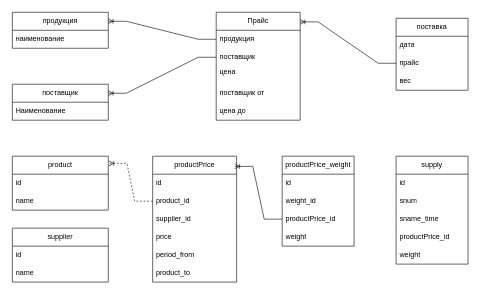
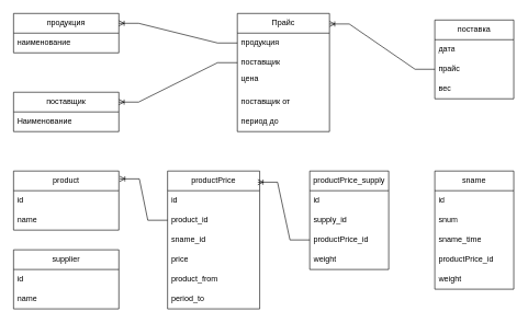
  <mxCell id="0" />
  <mxCell id="1" parent="0" />
  <mxCell id="2" value="поставщик" style="swimlane;fontStyle=0;childLayout=stackLayout;horizontal=1;startSize=30;horizontalStack=0;resizeParent=1;resizeParentMax=0;resizeLast=0;collapsible=1;marginBottom=0;whiteSpace=wrap;html=1;" parent="1" vertex="1"><mxGeometry x="20" y="140" width="160" height="60" as="geometry" /></mxCell>
  <mxCell id="3" value="Наименование" style="text;strokeColor=none;fillColor=none;align=left;verticalAlign=middle;spacingLeft=4;spacingRight=4;overflow=hidden;points=[[0,0.5],[1,0.5]];portConstraint=eastwest;rotatable=0;whiteSpace=wrap;html=1;" parent="2" vertex="1"><mxGeometry y="30" width="160" height="30" as="geometry" /></mxCell>
  <mxCell id="4" value="продукция" style="swimlane;fontStyle=0;childLayout=stackLayout;horizontal=1;startSize=30;horizontalStack=0;resizeParent=1;resizeParentMax=0;resizeLast=0;collapsible=1;marginBottom=0;whiteSpace=wrap;html=1;" parent="1" vertex="1"><mxGeometry x="20" y="20" width="160" height="60" as="geometry" /></mxCell>
  <mxCell id="5" value="наименование" style="text;strokeColor=none;fillColor=none;align=left;verticalAlign=middle;spacingLeft=4;spacingRight=4;overflow=hidden;points=[[0,0.5],[1,0.5]];portConstraint=eastwest;rotatable=0;whiteSpace=wrap;html=1;" parent="4" vertex="1"><mxGeometry y="30" width="160" height="30" as="geometry" /></mxCell>
  <mxCell id="6" value="поставка" style="swimlane;fontStyle=0;childLayout=stackLayout;horizontal=1;startSize=30;horizontalStack=0;resizeParent=1;resizeParentMax=0;resizeLast=0;collapsible=1;marginBottom=0;whiteSpace=wrap;html=1;" parent="1" vertex="1"><mxGeometry x="660" y="30" width="120" height="120" as="geometry" /></mxCell>
  <mxCell id="7" value="дата" style="text;strokeColor=none;fillColor=none;align=left;verticalAlign=middle;spacingLeft=4;spacingRight=4;overflow=hidden;points=[[0,0.5],[1,0.5]];portConstraint=eastwest;rotatable=0;whiteSpace=wrap;html=1;" parent="6" vertex="1"><mxGeometry y="30" width="120" height="30" as="geometry" /></mxCell>
  <mxCell id="8" value="прайс" style="text;strokeColor=none;fillColor=none;align=left;verticalAlign=middle;spacingLeft=4;spacingRight=4;overflow=hidden;points=[[0,0.5],[1,0.5]];portConstraint=eastwest;rotatable=0;whiteSpace=wrap;html=1;" parent="6" vertex="1"><mxGeometry y="60" width="120" height="30" as="geometry" /></mxCell>
  <mxCell id="9" value="вес" style="text;strokeColor=none;fillColor=none;align=left;verticalAlign=middle;spacingLeft=4;spacingRight=4;overflow=hidden;points=[[0,0.5],[1,0.5]];portConstraint=eastwest;rotatable=0;whiteSpace=wrap;html=1;" parent="6" vertex="1"><mxGeometry y="90" width="120" height="30" as="geometry" /></mxCell>
  <mxCell id="10" value="" style="edgeStyle=entityRelationEdgeStyle;fontSize=12;html=1;endArrow=ERoneToMany;rounded=0;entryX=1;entryY=0.089;entryDx=0;entryDy=0;entryPerimeter=0;" parent="1" source="8" target="27" edge="1"><mxGeometry width="100" height="100" relative="1" as="geometry"><mxPoint x="420" y="490" as="sourcePoint" /><mxPoint x="520" y="390" as="targetPoint" /></mxGeometry></mxCell>
  <mxCell id="11" value="supplier" style="swimlane;fontStyle=0;childLayout=stackLayout;horizontal=1;startSize=30;horizontalStack=0;resizeParent=1;resizeParentMax=0;resizeLast=0;collapsible=1;marginBottom=0;whiteSpace=wrap;html=1;" parent="1" vertex="1"><mxGeometry x="20" y="380" width="160" height="90" as="geometry" /></mxCell>
  <mxCell id="12" value="id" style="text;strokeColor=none;fillColor=none;align=left;verticalAlign=middle;spacingLeft=4;spacingRight=4;overflow=hidden;points=[[0,0.5],[1,0.5]];portConstraint=eastwest;rotatable=0;whiteSpace=wrap;html=1;" parent="11" vertex="1"><mxGeometry y="30" width="160" height="30" as="geometry" /></mxCell>
  <mxCell id="13" value="&lt;span style=&quot;background-color: initial;&quot;&gt;name&lt;/span&gt;" style="text;strokeColor=none;fillColor=none;align=left;verticalAlign=middle;spacingLeft=4;spacingRight=4;overflow=hidden;points=[[0,0.5],[1,0.5]];portConstraint=eastwest;rotatable=0;whiteSpace=wrap;html=1;" parent="11" vertex="1"><mxGeometry y="60" width="160" height="30" as="geometry" /></mxCell>
  <mxCell id="14" value="productPrice" style="swimlane;fontStyle=0;childLayout=stackLayout;horizontal=1;startSize=30;horizontalStack=0;resizeParent=1;resizeParentMax=0;resizeLast=0;collapsible=1;marginBottom=0;whiteSpace=wrap;html=1;" parent="1" vertex="1"><mxGeometry x="254" y="260" width="140" height="210" as="geometry" /></mxCell>
  <mxCell id="15" value="id" style="text;strokeColor=none;fillColor=none;align=left;verticalAlign=middle;spacingLeft=4;spacingRight=4;overflow=hidden;points=[[0,0.5],[1,0.5]];portConstraint=eastwest;rotatable=0;whiteSpace=wrap;html=1;" parent="14" vertex="1"><mxGeometry y="30" width="140" height="30" as="geometry" /></mxCell>
  <mxCell id="16" value="&lt;span style=&quot;text-align: center;&quot;&gt;product&lt;/span&gt;_id" style="text;strokeColor=none;fillColor=none;align=left;verticalAlign=middle;spacingLeft=4;spacingRight=4;overflow=hidden;points=[[0,0.5],[1,0.5]];portConstraint=eastwest;rotatable=0;whiteSpace=wrap;html=1;" parent="14" vertex="1"><mxGeometry y="60" width="140" height="30" as="geometry" /></mxCell>
- <mxCell id="17" value="supplier_id" style="text;strokeColor=none;fillColor=none;align=left;verticalAlign=middle;spacingLeft=4;spacingRight=4;overflow=hidden;points=[[0,0.5],[1,0.5]];portConstraint=eastwest;rotatable=0;whiteSpace=wrap;html=1;" parent="14" vertex="1"><mxGeometry y="90" width="140" height="30" as="geometry" /></mxCell>
+ <mxCell id="17" value="sname_id" style="text;strokeColor=none;fillColor=none;align=left;verticalAlign=middle;spacingLeft=4;spacingRight=4;overflow=hidden;points=[[0,0.5],[1,0.5]];portConstraint=eastwest;rotatable=0;whiteSpace=wrap;html=1;" parent="14" vertex="1"><mxGeometry y="90" width="140" height="30" as="geometry" /></mxCell>
  <mxCell id="18" value="price" style="text;strokeColor=none;fillColor=none;align=left;verticalAlign=middle;spacingLeft=4;spacingRight=4;overflow=hidden;points=[[0,0.5],[1,0.5]];portConstraint=eastwest;rotatable=0;whiteSpace=wrap;html=1;" parent="14" vertex="1"><mxGeometry y="120" width="140" height="30" as="geometry" /></mxCell>
- <mxCell id="19" value="period_from" style="text;strokeColor=none;fillColor=none;align=left;verticalAlign=middle;spacingLeft=4;spacingRight=4;overflow=hidden;points=[[0,0.5],[1,0.5]];portConstraint=eastwest;rotatable=0;whiteSpace=wrap;html=1;" parent="14" vertex="1"><mxGeometry y="150" width="140" height="30" as="geometry" /></mxCell>
- <mxCell id="20" value="product_to" style="text;strokeColor=none;fillColor=none;align=left;verticalAlign=middle;spacingLeft=4;spacingRight=4;overflow=hidden;points=[[0,0.5],[1,0.5]];portConstraint=eastwest;rotatable=0;whiteSpace=wrap;html=1;" parent="14" vertex="1"><mxGeometry y="180" width="140" height="30" as="geometry" /></mxCell>
- <mxCell id="21" value="supply" style="swimlane;fontStyle=0;childLayout=stackLayout;horizontal=1;startSize=30;horizontalStack=0;resizeParent=1;resizeParentMax=0;resizeLast=0;collapsible=1;marginBottom=0;whiteSpace=wrap;html=1;" parent="1" vertex="1"><mxGeometry x="660" y="260" width="120" height="180" as="geometry" /></mxCell>
+ <mxCell id="19" value="product_from" style="text;strokeColor=none;fillColor=none;align=left;verticalAlign=middle;spacingLeft=4;spacingRight=4;overflow=hidden;points=[[0,0.5],[1,0.5]];portConstraint=eastwest;rotatable=0;whiteSpace=wrap;html=1;" parent="14" vertex="1"><mxGeometry y="150" width="140" height="30" as="geometry" /></mxCell>
+ <mxCell id="20" value="period_to" style="text;strokeColor=none;fillColor=none;align=left;verticalAlign=middle;spacingLeft=4;spacingRight=4;overflow=hidden;points=[[0,0.5],[1,0.5]];portConstraint=eastwest;rotatable=0;whiteSpace=wrap;html=1;" parent="14" vertex="1"><mxGeometry y="180" width="140" height="30" as="geometry" /></mxCell>
+ <mxCell id="21" value="sname" style="swimlane;fontStyle=0;childLayout=stackLayout;horizontal=1;startSize=30;horizontalStack=0;resizeParent=1;resizeParentMax=0;resizeLast=0;collapsible=1;marginBottom=0;whiteSpace=wrap;html=1;" parent="1" vertex="1"><mxGeometry x="660" y="260" width="120" height="180" as="geometry" /></mxCell>
  <mxCell id="22" value="id" style="text;strokeColor=none;fillColor=none;align=left;verticalAlign=middle;spacingLeft=4;spacingRight=4;overflow=hidden;points=[[0,0.5],[1,0.5]];portConstraint=eastwest;rotatable=0;whiteSpace=wrap;html=1;" parent="21" vertex="1"><mxGeometry y="30" width="120" height="30" as="geometry" /></mxCell>
  <mxCell id="23" value="snum" style="text;strokeColor=none;fillColor=none;align=left;verticalAlign=middle;spacingLeft=4;spacingRight=4;overflow=hidden;points=[[0,0.5],[1,0.5]];portConstraint=eastwest;rotatable=0;whiteSpace=wrap;html=1;" parent="21" vertex="1"><mxGeometry y="60" width="120" height="30" as="geometry" /></mxCell>
  <mxCell id="24" value="s&lt;span style=&quot;background-color: initial;&quot;&gt;name_time&lt;/span&gt;" style="text;strokeColor=none;fillColor=none;align=left;verticalAlign=middle;spacingLeft=4;spacingRight=4;overflow=hidden;points=[[0,0.5],[1,0.5]];portConstraint=eastwest;rotatable=0;whiteSpace=wrap;html=1;" parent="21" vertex="1"><mxGeometry y="90" width="120" height="30" as="geometry" /></mxCell>
  <mxCell id="25" value="productPrice_id" style="text;strokeColor=none;fillColor=none;align=left;verticalAlign=middle;spacingLeft=4;spacingRight=4;overflow=hidden;points=[[0,0.5],[1,0.5]];portConstraint=eastwest;rotatable=0;whiteSpace=wrap;html=1;" parent="21" vertex="1"><mxGeometry y="120" width="120" height="30" as="geometry" /></mxCell>
  <mxCell id="26" value="weight" style="text;strokeColor=none;fillColor=none;align=left;verticalAlign=middle;spacingLeft=4;spacingRight=4;overflow=hidden;points=[[0,0.5],[1,0.5]];portConstraint=eastwest;rotatable=0;whiteSpace=wrap;html=1;" parent="21" vertex="1"><mxGeometry y="150" width="120" height="30" as="geometry" /></mxCell>
  <mxCell id="27" value="Прайс" style="swimlane;fontStyle=0;childLayout=stackLayout;horizontal=1;startSize=30;horizontalStack=0;resizeParent=1;resizeParentMax=0;resizeLast=0;collapsible=1;marginBottom=0;whiteSpace=wrap;html=1;" parent="1" vertex="1"><mxGeometry x="360" y="20" width="140" height="180" as="geometry" /></mxCell>
  <mxCell id="28" value="продукция" style="text;strokeColor=none;fillColor=none;align=left;verticalAlign=middle;spacingLeft=4;spacingRight=4;overflow=hidden;points=[[0,0.5],[1,0.5]];portConstraint=eastwest;rotatable=0;whiteSpace=wrap;html=1;" parent="27" vertex="1"><mxGeometry y="30" width="140" height="30" as="geometry" /></mxCell>
  <mxCell id="29" value="поставщик" style="text;strokeColor=none;fillColor=none;align=left;verticalAlign=middle;spacingLeft=4;spacingRight=4;overflow=hidden;points=[[0,0.5],[1,0.5]];portConstraint=eastwest;rotatable=0;whiteSpace=wrap;html=1;" parent="27" vertex="1"><mxGeometry y="60" width="140" height="30" as="geometry" /></mxCell>
  <mxCell id="30" value="цена&lt;div&gt;&lt;br&gt;&lt;/div&gt;" style="text;strokeColor=none;fillColor=none;align=left;verticalAlign=middle;spacingLeft=4;spacingRight=4;overflow=hidden;points=[[0,0.5],[1,0.5]];portConstraint=eastwest;rotatable=0;whiteSpace=wrap;html=1;" parent="27" vertex="1"><mxGeometry y="90" width="140" height="30" as="geometry" /></mxCell>
  <mxCell id="31" value="поставщик от" style="text;strokeColor=none;fillColor=none;align=left;verticalAlign=middle;spacingLeft=4;spacingRight=4;overflow=hidden;points=[[0,0.5],[1,0.5]];portConstraint=eastwest;rotatable=0;whiteSpace=wrap;html=1;" parent="27" vertex="1"><mxGeometry y="120" width="140" height="30" as="geometry" /></mxCell>
- <mxCell id="32" value="цена до" style="text;strokeColor=none;fillColor=none;align=left;verticalAlign=middle;spacingLeft=4;spacingRight=4;overflow=hidden;points=[[0,0.5],[1,0.5]];portConstraint=eastwest;rotatable=0;whiteSpace=wrap;html=1;" parent="27" vertex="1"><mxGeometry y="150" width="140" height="30" as="geometry" /></mxCell>
+ <mxCell id="32" value="период до" style="text;strokeColor=none;fillColor=none;align=left;verticalAlign=middle;spacingLeft=4;spacingRight=4;overflow=hidden;points=[[0,0.5],[1,0.5]];portConstraint=eastwest;rotatable=0;whiteSpace=wrap;html=1;" parent="27" vertex="1"><mxGeometry y="150" width="140" height="30" as="geometry" /></mxCell>
  <mxCell id="33" value="" style="edgeStyle=entityRelationEdgeStyle;fontSize=12;html=1;endArrow=ERoneToMany;rounded=0;entryX=1;entryY=0.25;entryDx=0;entryDy=0;" parent="1" source="29" target="2" edge="1"><mxGeometry width="100" height="100" relative="1" as="geometry"><mxPoint x="640" y="225" as="sourcePoint" /><mxPoint x="410" y="240" as="targetPoint" /></mxGeometry></mxCell>
  <mxCell id="34" value="" style="edgeStyle=entityRelationEdgeStyle;fontSize=12;html=1;endArrow=ERoneToMany;rounded=0;entryX=1;entryY=0.25;entryDx=0;entryDy=0;exitX=0;exitY=0.5;exitDx=0;exitDy=0;" parent="1" source="28" target="4" edge="1"><mxGeometry width="100" height="100" relative="1" as="geometry"><mxPoint x="340" y="550" as="sourcePoint" /><mxPoint x="440" y="450" as="targetPoint" /></mxGeometry></mxCell>
  <mxCell id="35" value="product" style="swimlane;fontStyle=0;childLayout=stackLayout;horizontal=1;startSize=30;horizontalStack=0;resizeParent=1;resizeParentMax=0;resizeLast=0;collapsible=1;marginBottom=0;whiteSpace=wrap;html=1;" parent="1" vertex="1"><mxGeometry x="20" y="260" width="160" height="90" as="geometry" /></mxCell>
  <mxCell id="36" value="id" style="text;strokeColor=none;fillColor=none;align=left;verticalAlign=middle;spacingLeft=4;spacingRight=4;overflow=hidden;points=[[0,0.5],[1,0.5]];portConstraint=eastwest;rotatable=0;whiteSpace=wrap;html=1;" parent="35" vertex="1"><mxGeometry y="30" width="160" height="30" as="geometry" /></mxCell>
  <mxCell id="37" value="name" style="text;strokeColor=none;fillColor=none;align=left;verticalAlign=middle;spacingLeft=4;spacingRight=4;overflow=hidden;points=[[0,0.5],[1,0.5]];portConstraint=eastwest;rotatable=0;whiteSpace=wrap;html=1;" parent="35" vertex="1"><mxGeometry y="60" width="160" height="30" as="geometry" /></mxCell>
- <mxCell id="38" value="" style="edgeStyle=entityRelationEdgeStyle;fontSize=12;html=1;endArrow=ERoneToMany;rounded=0;entryX=1.007;entryY=0.133;entryDx=0;entryDy=0;entryPerimeter=0;dashed=1;" parent="1" source="16" target="35" edge="1"><mxGeometry width="100" height="100" relative="1" as="geometry"><mxPoint x="340" y="550" as="sourcePoint" /><mxPoint x="440" y="450" as="targetPoint" /></mxGeometry></mxCell>
- <mxCell id="39" value="productPrice_&lt;span style=&quot;background-color: initial;&quot;&gt;weight&lt;/span&gt;" style="swimlane;fontStyle=0;childLayout=stackLayout;horizontal=1;startSize=30;horizontalStack=0;resizeParent=1;resizeParentMax=0;resizeLast=0;collapsible=1;marginBottom=0;whiteSpace=wrap;html=1;" vertex="1" parent="1"><mxGeometry x="470" y="260" width="120" height="150" as="geometry" /></mxCell>
+ <mxCell id="38" value="" style="edgeStyle=entityRelationEdgeStyle;fontSize=12;html=1;endArrow=ERoneToMany;rounded=0;entryX=1.007;entryY=0.133;entryDx=0;entryDy=0;entryPerimeter=0;" parent="1" source="16" target="35" edge="1"><mxGeometry width="100" height="100" relative="1" as="geometry"><mxPoint x="340" y="550" as="sourcePoint" /><mxPoint x="440" y="450" as="targetPoint" /></mxGeometry></mxCell>
+ <mxCell id="39" value="productPrice_&lt;span style=&quot;background-color: initial;&quot;&gt;supply&lt;/span&gt;" style="swimlane;fontStyle=0;childLayout=stackLayout;horizontal=1;startSize=30;horizontalStack=0;resizeParent=1;resizeParentMax=0;resizeLast=0;collapsible=1;marginBottom=0;whiteSpace=wrap;html=1;" vertex="1" parent="1"><mxGeometry x="470" y="260" width="120" height="150" as="geometry" /></mxCell>
  <mxCell id="40" value="id" style="text;strokeColor=none;fillColor=none;align=left;verticalAlign=middle;spacingLeft=4;spacingRight=4;overflow=hidden;points=[[0,0.5],[1,0.5]];portConstraint=eastwest;rotatable=0;whiteSpace=wrap;html=1;" vertex="1" parent="39"><mxGeometry y="30" width="120" height="30" as="geometry" /></mxCell>
- <mxCell id="41" value="&lt;span style=&quot;text-align: center;&quot;&gt;weight_id&lt;/span&gt;" style="text;strokeColor=none;fillColor=none;align=left;verticalAlign=middle;spacingLeft=4;spacingRight=4;overflow=hidden;points=[[0,0.5],[1,0.5]];portConstraint=eastwest;rotatable=0;whiteSpace=wrap;html=1;" vertex="1" parent="39"><mxGeometry y="60" width="120" height="30" as="geometry" /></mxCell>
+ <mxCell id="41" value="&lt;span style=&quot;text-align: center;&quot;&gt;supply_id&lt;/span&gt;" style="text;strokeColor=none;fillColor=none;align=left;verticalAlign=middle;spacingLeft=4;spacingRight=4;overflow=hidden;points=[[0,0.5],[1,0.5]];portConstraint=eastwest;rotatable=0;whiteSpace=wrap;html=1;" vertex="1" parent="39"><mxGeometry y="60" width="120" height="30" as="geometry" /></mxCell>
  <mxCell id="42" value="productPrice_id" style="text;strokeColor=none;fillColor=none;align=left;verticalAlign=middle;spacingLeft=4;spacingRight=4;overflow=hidden;points=[[0,0.5],[1,0.5]];portConstraint=eastwest;rotatable=0;whiteSpace=wrap;html=1;" vertex="1" parent="39"><mxGeometry y="90" width="120" height="30" as="geometry" /></mxCell>
  <mxCell id="43" value="weight" style="text;strokeColor=none;fillColor=none;align=left;verticalAlign=middle;spacingLeft=4;spacingRight=4;overflow=hidden;points=[[0,0.5],[1,0.5]];portConstraint=eastwest;rotatable=0;whiteSpace=wrap;html=1;" vertex="1" parent="39"><mxGeometry y="120" width="120" height="30" as="geometry" /></mxCell>
  <mxCell id="44" value="" style="edgeStyle=entityRelationEdgeStyle;fontSize=12;html=1;endArrow=ERoneToMany;rounded=0;entryX=0.979;entryY=0.081;entryDx=0;entryDy=0;entryPerimeter=0;exitX=0;exitY=0.5;exitDx=0;exitDy=0;" edge="1" parent="1" source="42" target="14"><mxGeometry width="100" height="100" relative="1" as="geometry"><mxPoint x="264" y="345" as="sourcePoint" /><mxPoint x="191" y="282" as="targetPoint" /></mxGeometry></mxCell>
